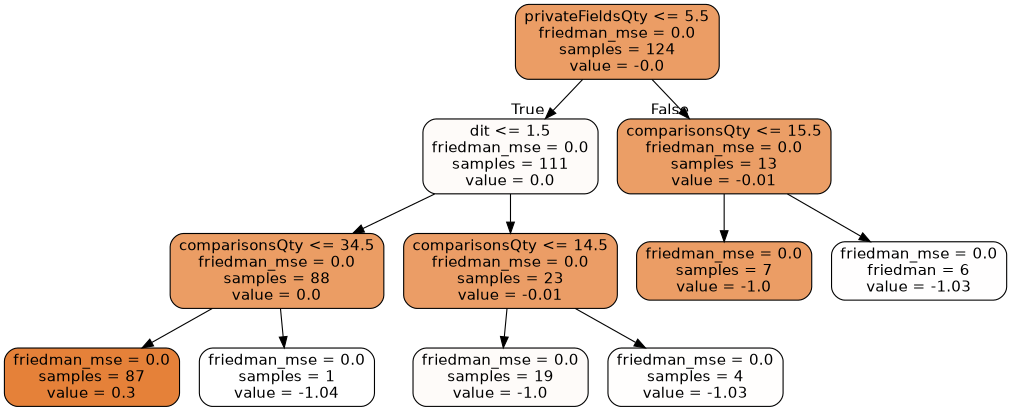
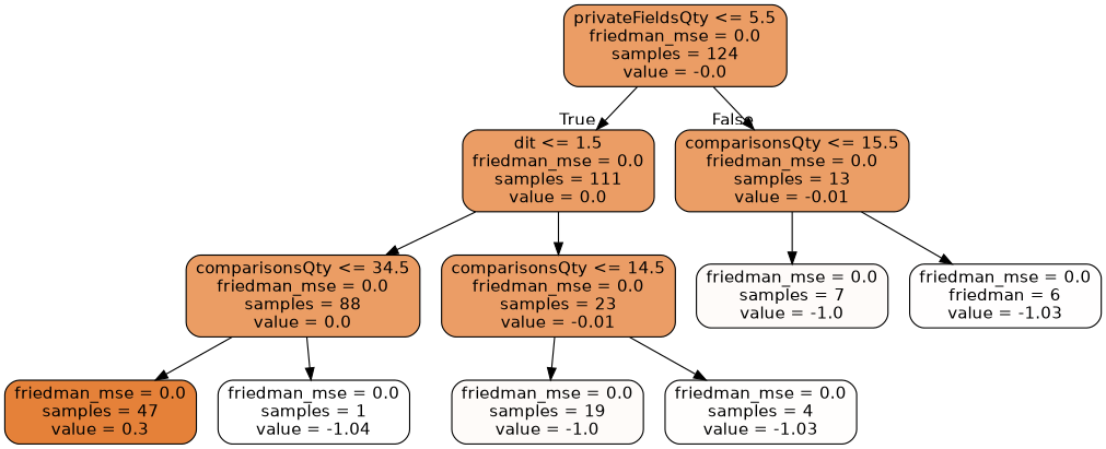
  digraph {
    node [color=black fillcolor="#eb9d65" fontname=helvetica shape=box style="filled, rounded"]
    edge [fontname=helvetica]
    n1 [label="privateFieldsQty <= 5.5\nfriedman_mse = 0.0\nsamples = 124\nvalue = -0.0"]
-   n2 [fillcolor="#fefbf9" label="dit <= 1.5\nfriedman_mse = 0.0\nsamples = 111\nvalue = 0.0"]
+   n2 [label="dit <= 1.5\nfriedman_mse = 0.0\nsamples = 111\nvalue = 0.0"]
    n3 [fillcolor="#eb9e66" label="comparisonsQty <= 15.5\nfriedman_mse = 0.0\nsamples = 13\nvalue = -0.01"]
    n4 [fillcolor="#eb9d64" label="comparisonsQty <= 34.5\nfriedman_mse = 0.0\nsamples = 88\nvalue = 0.0"]
    n5 [fillcolor="#eb9d66" label="comparisonsQty <= 14.5\nfriedman_mse = 0.0\nsamples = 23\nvalue = -0.01"]
-   n6 [label="friedman_mse = 0.0\nsamples = 7\nvalue = -1.0"]
+   n6 [fillcolor="#fefbf9" label="friedman_mse = 0.0\nsamples = 7\nvalue = -1.0"]
    n7 [fillcolor="#fffefe" label="friedman_mse = 0.0\nfriedman = 6\nvalue = -1.03"]
-   n8 [fillcolor="#e58139" label="friedman_mse = 0.0\nsamples = 87\nvalue = 0.3"]
+   n8 [fillcolor="#e58139" label="friedman_mse = 0.0\nsamples = 47\nvalue = 0.3"]
    n9 [fillcolor="#ffffff" label="friedman_mse = 0.0\nsamples = 1\nvalue = -1.04"]
    n10 [fillcolor="#fefbf9" label="friedman_mse = 0.0\nsamples = 19\nvalue = -1.0"]
    n11 [fillcolor="#fffefd" label="friedman_mse = 0.0\nsamples = 4\nvalue = -1.03"]
    n1 -> n2 [headlabel=True labelangle=45 labeldistance=2.5]
    n1 -> n3 [headlabel=False labelangle=-45 labeldistance=2.5]
    n2 -> n4
    n2 -> n5
    n3 -> n6
    n3 -> n7
    n4 -> n8
    n4 -> n9
    n5 -> n10
    n5 -> n11
  }
